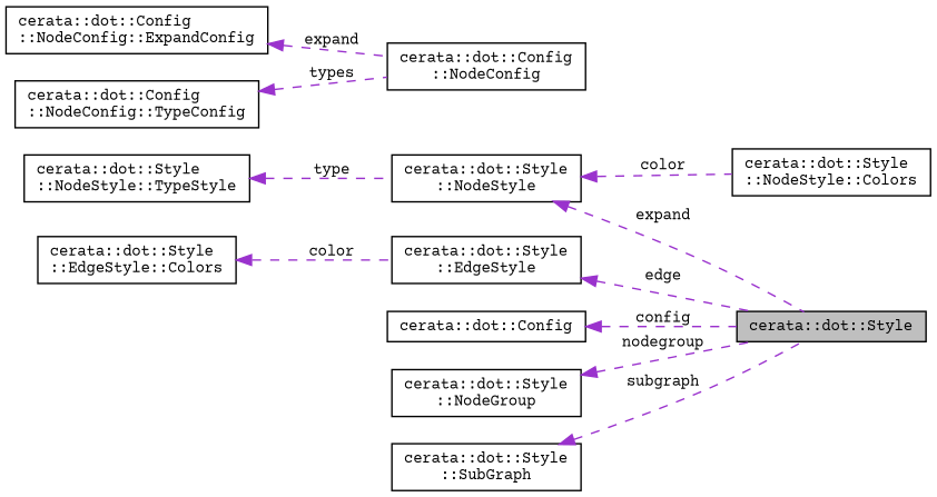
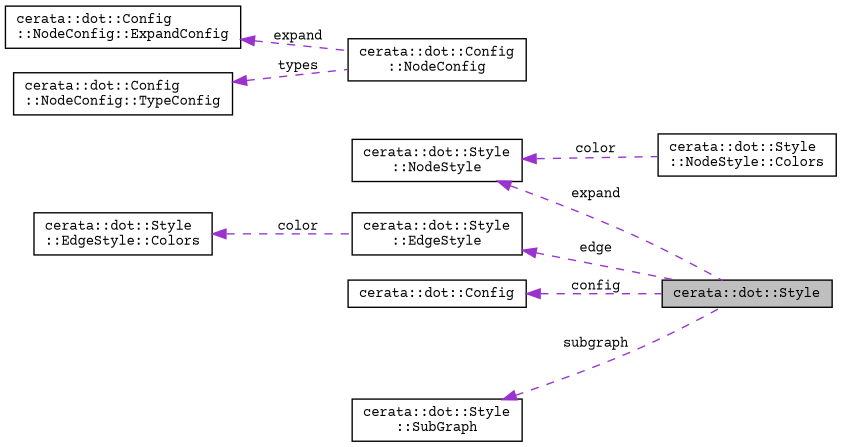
  digraph {
    fontname="Courier Prime"
    rankdir=LR
    node [color=black fillcolor=white fontname="Courier Prime" fontsize=10 shape=record style=filled]
    edge [color=darkorchid3 dir=back fontname="Courier Prime" fontsize=10 labelfontname=Helvetica labelfontsize=10 style=dashed]
    n1 [fillcolor=grey75 fontcolor=black height=0.2 label="cerata::dot::Style" width=0.4]
    n2 [height=0.2 label="cerata::dot::Style\l::NodeStyle" width=0.4]
    n3 [height=0.2 label="cerata::dot::Style\l::NodeStyle::Colors" width=0.4]
-   n4 [height=0.2 label="cerata::dot::Style\l::NodeStyle::TypeStyle" width=0.4]
    n5 [height=0.2 label="cerata::dot::Style\l::EdgeStyle" width=0.4]
    n6 [height=0.2 label="cerata::dot::Style\l::EdgeStyle::Colors" width=0.4]
    n7 [height=0.2 label="cerata::dot::Config" width=0.4]
    n8 [height=0.2 label="cerata::dot::Config\l::NodeConfig" width=0.4]
    n9 [height=0.2 label="cerata::dot::Config\l::NodeConfig::ExpandConfig" width=0.4]
    n10 [height=0.2 label="cerata::dot::Config\l::NodeConfig::TypeConfig" width=0.4]
-   n11 [height=0.2 label="cerata::dot::Style\l::NodeGroup" width=0.4]
    n12 [height=0.2 label="cerata::dot::Style\l::SubGraph" width=0.4]
    n2 -> n1 [label=" expand"]
    n2 -> n3 [label=" color"]
-   n4 -> n2 [label=" type"]
    n5 -> n1 [label=" edge"]
    n6 -> n5 [label=" color"]
    n7 -> n1 [label=" config"]
    n9 -> n8 [label=" expand"]
    n10 -> n8 [label=" types"]
-   n11 -> n1 [label=" nodegroup"]
    n12 -> n1 [label=" subgraph"]
  }
